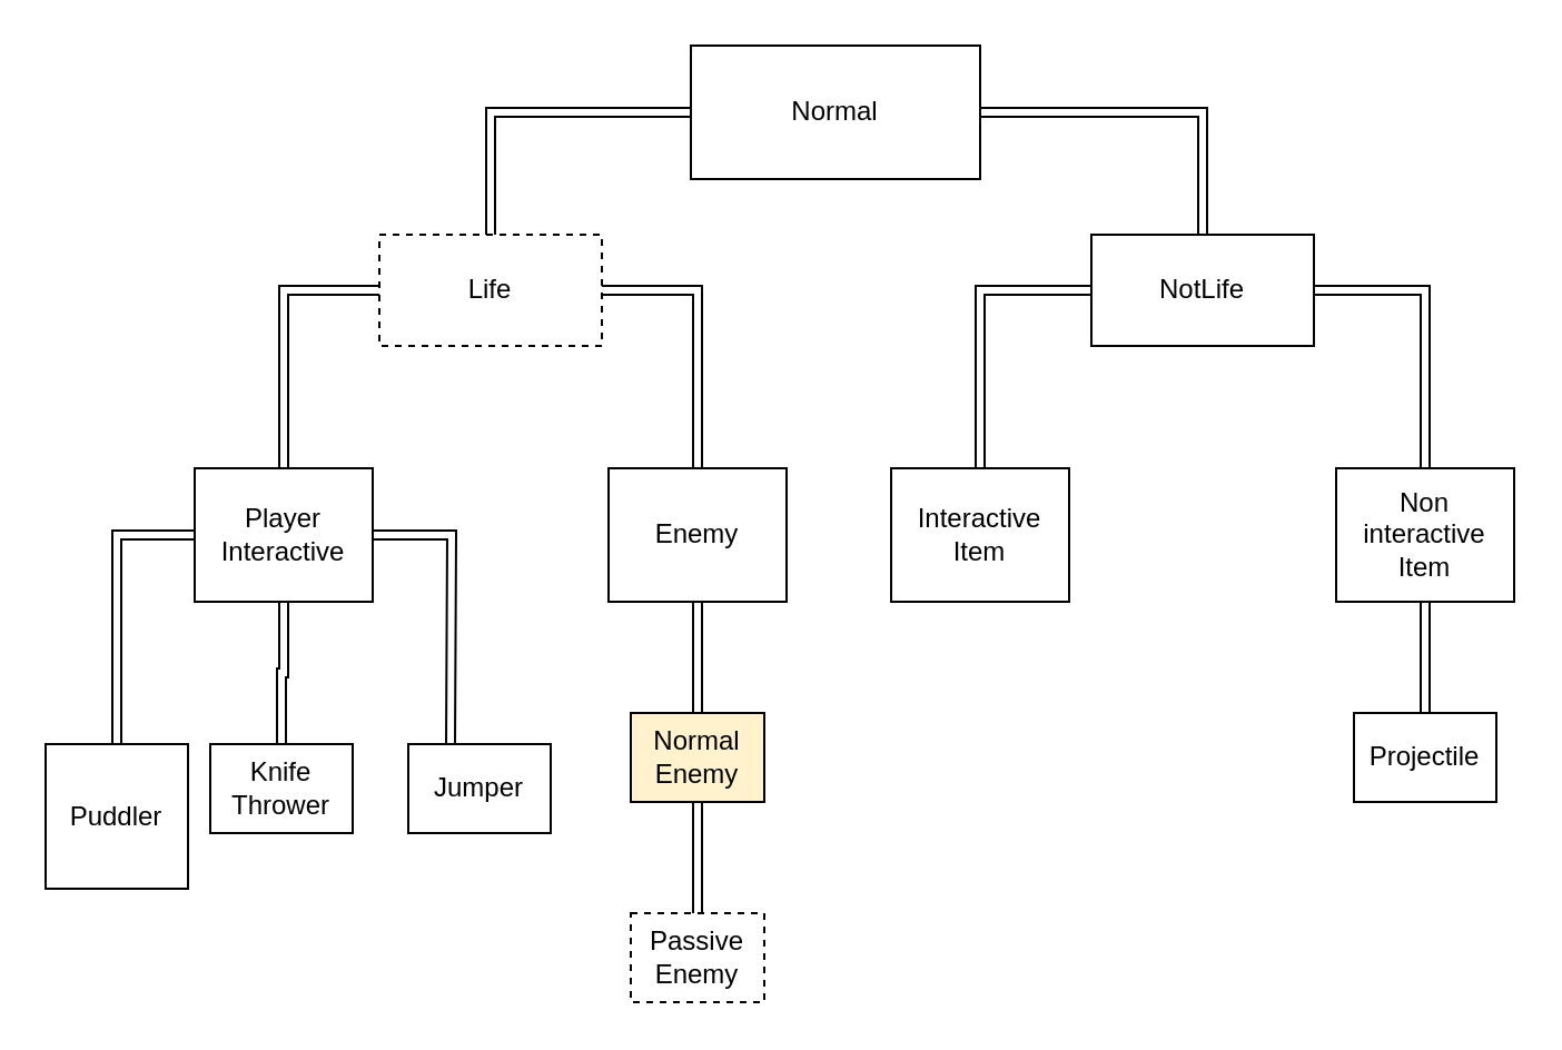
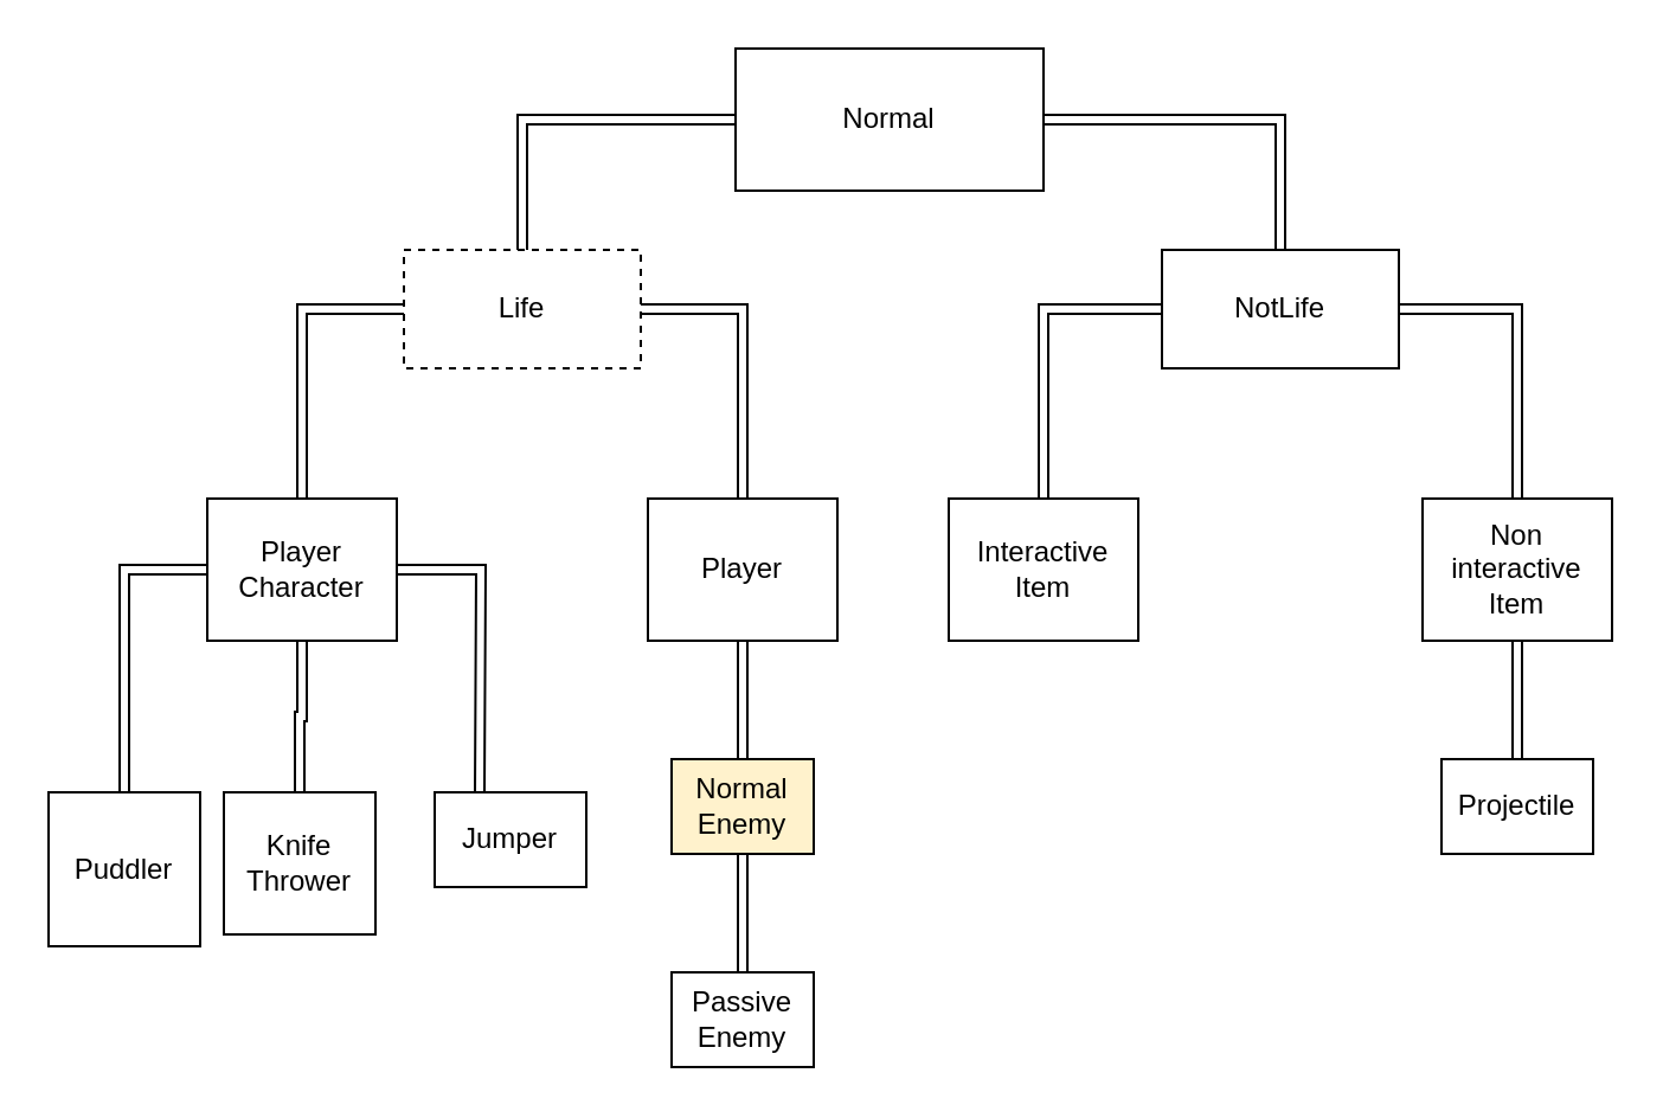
  <mxCell id="0" />
  <mxCell id="1" parent="0" />
  <mxCell id="2" style="edgeStyle=orthogonalEdgeStyle;rounded=0;orthogonalLoop=1;jettySize=auto;html=1;entryX=0.5;entryY=0;entryDx=0;entryDy=0;shape=link;" edge="1" parent="1" source="4" target="16"><mxGeometry relative="1" as="geometry" /></mxCell>
  <mxCell id="3" style="edgeStyle=orthogonalEdgeStyle;shape=link;rounded=0;orthogonalLoop=1;jettySize=auto;html=1;entryX=0.5;entryY=0;entryDx=0;entryDy=0;" edge="1" parent="1" source="4" target="19"><mxGeometry relative="1" as="geometry" /></mxCell>
  <mxCell id="4" value="Normal" style="rounded=0;whiteSpace=wrap;html=1;" parent="1" vertex="1"><mxGeometry x="310" y="20" width="130" height="60" as="geometry" /></mxCell>
  <mxCell id="5" style="edgeStyle=orthogonalEdgeStyle;shape=link;rounded=0;orthogonalLoop=1;jettySize=auto;html=1;entryX=0.5;entryY=0;entryDx=0;entryDy=0;" edge="1" parent="1" source="8" target="24"><mxGeometry relative="1" as="geometry" /></mxCell>
  <mxCell id="6" style="edgeStyle=orthogonalEdgeStyle;shape=link;rounded=0;orthogonalLoop=1;jettySize=auto;html=1;entryX=0.5;entryY=0;entryDx=0;entryDy=0;" edge="1" parent="1" source="8" target="25"><mxGeometry relative="1" as="geometry" /></mxCell>
  <mxCell id="7" style="edgeStyle=orthogonalEdgeStyle;shape=link;rounded=0;orthogonalLoop=1;jettySize=auto;html=1;entryX=0.5;entryY=0;entryDx=0;entryDy=0;" edge="1" parent="1" source="8"><mxGeometry relative="1" as="geometry"><mxPoint x="202" y="334" as="targetPoint" /></mxGeometry></mxCell>
- <mxCell id="8" value="Player&lt;br&gt;Interactive" style="rounded=0;whiteSpace=wrap;html=1;" parent="1" vertex="1"><mxGeometry x="87" y="210" width="80" height="60" as="geometry" /></mxCell>
+ <mxCell id="8" value="Player&lt;br&gt;Character" style="rounded=0;whiteSpace=wrap;html=1;" parent="1" vertex="1"><mxGeometry x="87" y="210" width="80" height="60" as="geometry" /></mxCell>
  <mxCell id="9" style="edgeStyle=orthogonalEdgeStyle;shape=link;rounded=0;orthogonalLoop=1;jettySize=auto;html=1;" edge="1" parent="1" source="10" target="21"><mxGeometry relative="1" as="geometry" /></mxCell>
- <mxCell id="10" value="Enemy" style="rounded=0;whiteSpace=wrap;html=1;" parent="1" vertex="1"><mxGeometry x="273" y="210" width="80" height="60" as="geometry" /></mxCell>
+ <mxCell id="10" value="Player" style="rounded=0;whiteSpace=wrap;html=1;" parent="1" vertex="1"><mxGeometry x="273" y="210" width="80" height="60" as="geometry" /></mxCell>
  <mxCell id="11" value="Interactive&lt;br&gt;Item" style="rounded=0;whiteSpace=wrap;html=1;" parent="1" vertex="1"><mxGeometry x="400" y="210" width="80" height="60" as="geometry" /></mxCell>
  <mxCell id="12" style="edgeStyle=orthogonalEdgeStyle;shape=link;rounded=0;orthogonalLoop=1;jettySize=auto;html=1;" edge="1" parent="1" source="13" target="26"><mxGeometry relative="1" as="geometry" /></mxCell>
  <mxCell id="13" value="Non&lt;br&gt;interactive&lt;br&gt;Item" style="rounded=0;whiteSpace=wrap;html=1;" parent="1" vertex="1"><mxGeometry x="600" y="210" width="80" height="60" as="geometry" /></mxCell>
  <mxCell id="14" style="edgeStyle=orthogonalEdgeStyle;shape=link;rounded=0;orthogonalLoop=1;jettySize=auto;html=1;entryX=0.5;entryY=0;entryDx=0;entryDy=0;" edge="1" parent="1" source="16" target="8"><mxGeometry relative="1" as="geometry" /></mxCell>
  <mxCell id="15" style="edgeStyle=orthogonalEdgeStyle;shape=link;rounded=0;orthogonalLoop=1;jettySize=auto;html=1;entryX=0.5;entryY=0;entryDx=0;entryDy=0;" edge="1" parent="1" source="16" target="10"><mxGeometry relative="1" as="geometry" /></mxCell>
  <mxCell id="16" value="Life" style="rounded=0;whiteSpace=wrap;html=1;dashed=1;" parent="1" vertex="1"><mxGeometry x="170" y="105" width="100" height="50" as="geometry" /></mxCell>
  <mxCell id="17" style="edgeStyle=orthogonalEdgeStyle;shape=link;rounded=0;orthogonalLoop=1;jettySize=auto;html=1;entryX=0.5;entryY=0;entryDx=0;entryDy=0;" edge="1" parent="1" source="19" target="11"><mxGeometry relative="1" as="geometry" /></mxCell>
  <mxCell id="18" style="edgeStyle=orthogonalEdgeStyle;shape=link;rounded=0;orthogonalLoop=1;jettySize=auto;html=1;entryX=0.5;entryY=0;entryDx=0;entryDy=0;" edge="1" parent="1" source="19" target="13"><mxGeometry relative="1" as="geometry" /></mxCell>
  <mxCell id="19" value="NotLife" style="rounded=0;whiteSpace=wrap;html=1;" parent="1" vertex="1"><mxGeometry x="490" y="105" width="100" height="50" as="geometry" /></mxCell>
  <mxCell id="20" style="edgeStyle=orthogonalEdgeStyle;shape=link;rounded=0;orthogonalLoop=1;jettySize=auto;html=1;" edge="1" parent="1" source="21" target="22"><mxGeometry relative="1" as="geometry" /></mxCell>
  <mxCell id="21" value="Normal&lt;br&gt;Enemy" style="rounded=0;whiteSpace=wrap;html=1;fillColor=#fff2cc;" parent="1" vertex="1"><mxGeometry x="283" y="320" width="60" height="40" as="geometry" /></mxCell>
- <mxCell id="22" value="Passive&lt;br&gt;Enemy" style="rounded=0;whiteSpace=wrap;html=1;dashed=1;" parent="1" vertex="1"><mxGeometry x="283" y="410" width="60" height="40" as="geometry" /></mxCell>
+ <mxCell id="22" value="Passive&lt;br&gt;Enemy" style="rounded=0;whiteSpace=wrap;html=1;" parent="1" vertex="1"><mxGeometry x="283" y="410" width="60" height="40" as="geometry" /></mxCell>
  <mxCell id="23" value="Jumper" style="rounded=0;whiteSpace=wrap;html=1;" parent="1" vertex="1"><mxGeometry x="183" y="334" width="64" height="40" as="geometry" /></mxCell>
- <mxCell id="24" value="Knife&lt;br&gt;Thrower" style="rounded=0;whiteSpace=wrap;html=1;" parent="1" vertex="1"><mxGeometry x="94" y="334" width="64" height="40" as="geometry" /></mxCell>
+ <mxCell id="24" value="Knife&lt;br&gt;Thrower" style="rounded=0;whiteSpace=wrap;html=1;" parent="1" vertex="1"><mxGeometry x="94" y="334" width="64" height="60" as="geometry" /></mxCell>
  <mxCell id="25" value="Puddler" style="rounded=0;whiteSpace=wrap;html=1;" parent="1" vertex="1"><mxGeometry x="20" y="334" width="64" height="65" as="geometry" /></mxCell>
  <mxCell id="26" value="Projectile" style="rounded=0;whiteSpace=wrap;html=1;" parent="1" vertex="1"><mxGeometry x="608" y="320" width="64" height="40" as="geometry" /></mxCell>
